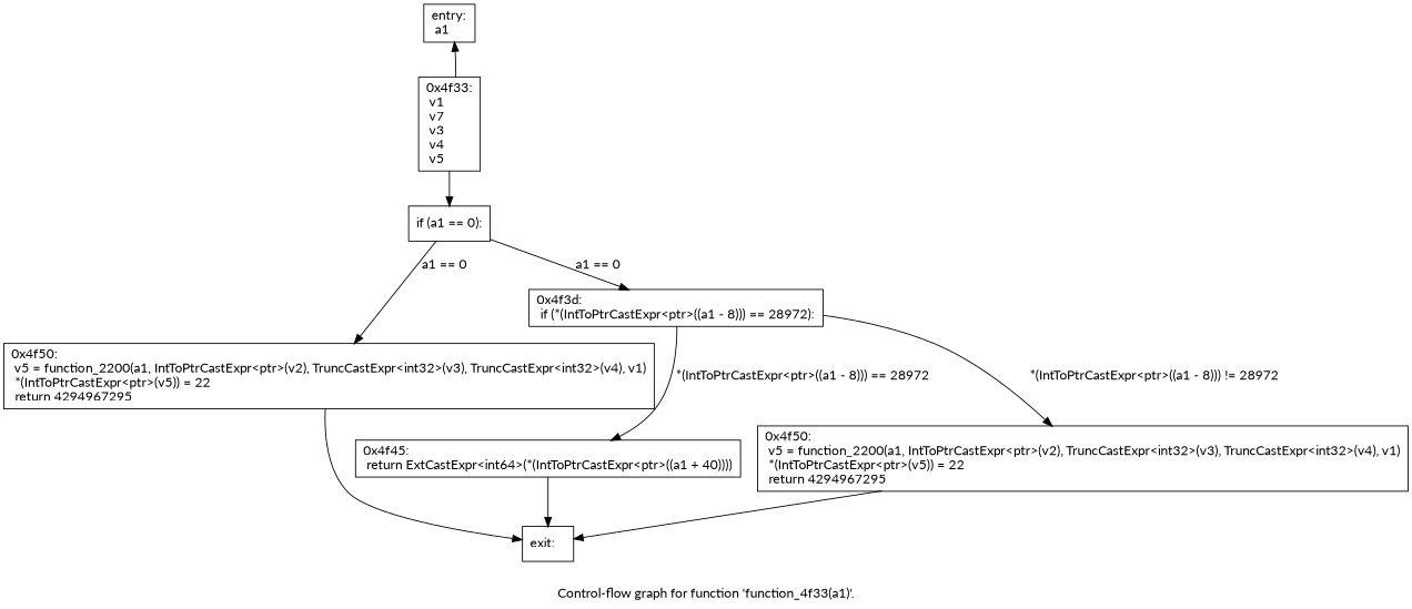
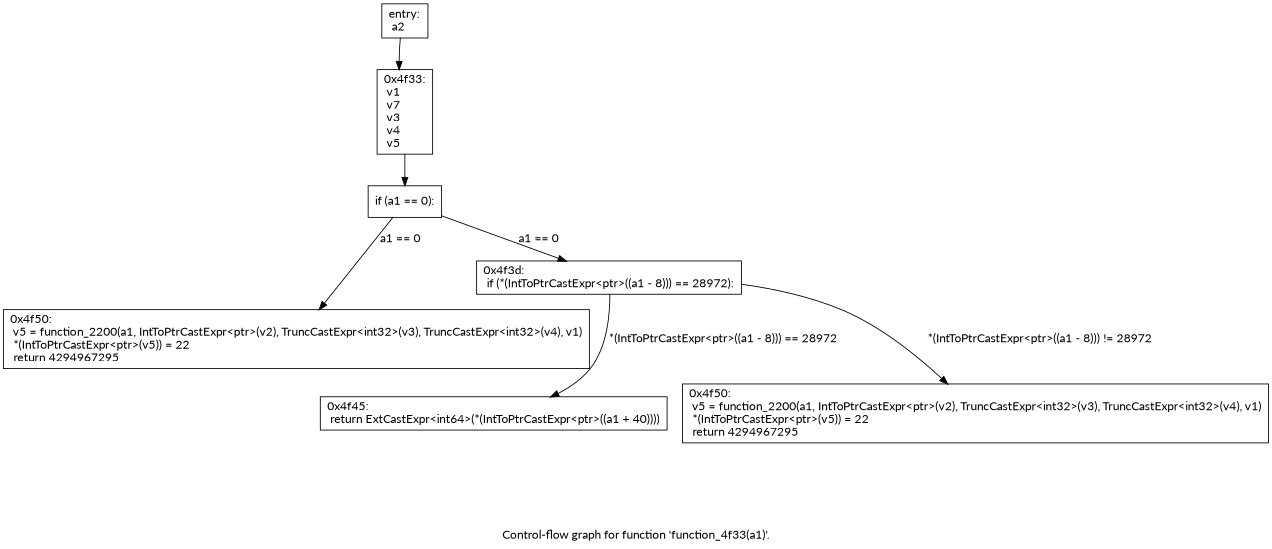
  digraph {
    fontname=Lato
    label="Control-flow graph for function 'function_4f33(a1)'."
    node [fontname=Lato shape=record]
    edge [fontname=Lato]
-   n1 [label="{entry:\l  a1\l}"]
+   n1 [label="{entry:\l  a2\l}"]
    n2 [label="{0x4f33:\l  v1\l  v7\l  v3\l  v4\l  v5\l}"]
    n3 [label="{  if (a1 == 0):\l}"]
    n4 [label="{0x4f50:\l  v5 = function_2200(a1, IntToPtrCastExpr\<ptr\>(v2), TruncCastExpr\<int32\>(v3), TruncCastExpr\<int32\>(v4), v1)\l  *(IntToPtrCastExpr\<ptr\>(v5)) = 22\l  return 4294967295\l}"]
    n5 [label="{0x4f3d:\l  if (*(IntToPtrCastExpr\<ptr\>((a1 - 8))) == 28972):\l}"]
-   n6 [label="{exit:\l}"]
    n7 [label="{0x4f45:\l  return ExtCastExpr\<int64\>(*(IntToPtrCastExpr\<ptr\>((a1 + 40))))\l}"]
    n8 [label="{0x4f50:\l  v5 = function_2200(a1, IntToPtrCastExpr\<ptr\>(v2), TruncCastExpr\<int32\>(v3), TruncCastExpr\<int32\>(v4), v1)\l  *(IntToPtrCastExpr\<ptr\>(v5)) = 22\l  return 4294967295\l}"]
-   n2 -> n1
+   n1 -> n2
    n2 -> n3
    n3 -> n4 [label="a1 == 0"]
    n3 -> n5 [label="a1 == 0"]
-   n4 -> n6
    n5 -> n7 [label="*(IntToPtrCastExpr\<ptr\>((a1 - 8))) == 28972"]
    n5 -> n8 [label="*(IntToPtrCastExpr\<ptr\>((a1 - 8))) != 28972"]
-   n7 -> n6
-   n8 -> n6
  }
